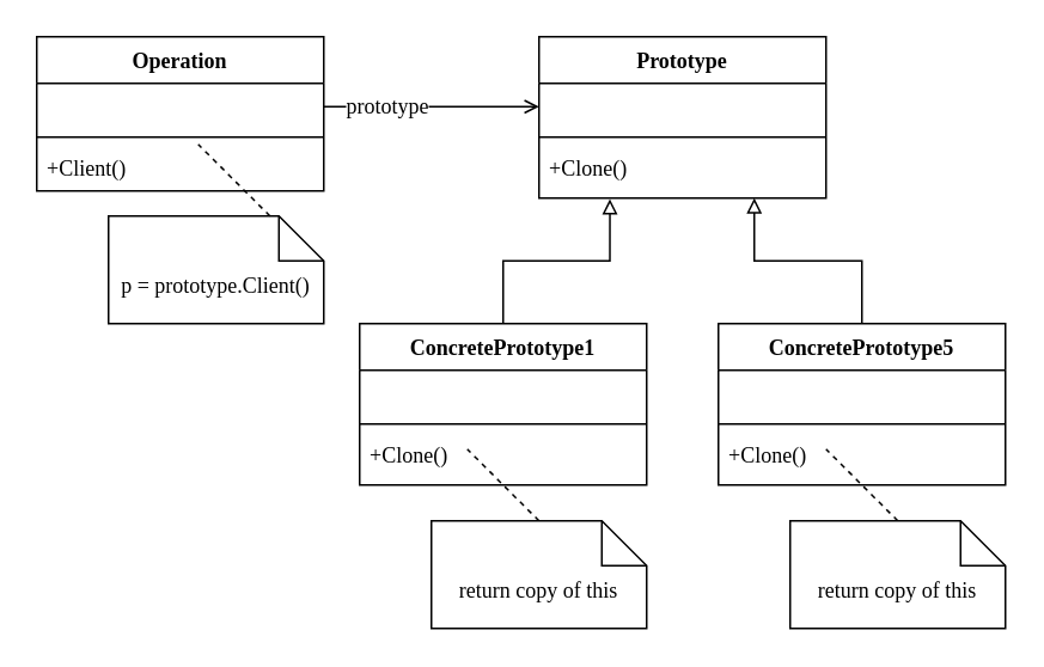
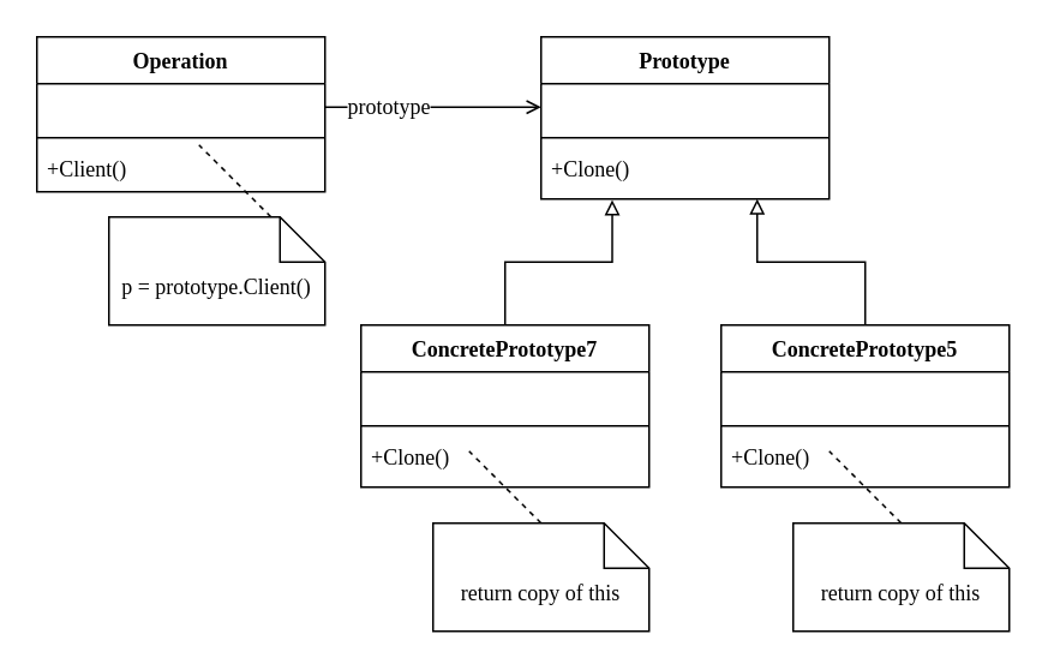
  <mxCell id="0" />
  <mxCell id="1" parent="0" />
  <mxCell id="2" value="Prototype" style="swimlane;fontStyle=1;align=center;verticalAlign=top;childLayout=stackLayout;horizontal=1;startSize=26;horizontalStack=0;resizeParent=1;resizeParentMax=0;resizeLast=0;collapsible=1;marginBottom=0;fontFamily=Lucida Console;fontSize=12;" parent="1" vertex="1"><mxGeometry x="300" y="20" width="160" height="90" as="geometry" /></mxCell>
  <mxCell id="3" value=" " style="text;strokeColor=none;fillColor=none;align=left;verticalAlign=top;spacingLeft=4;spacingRight=4;overflow=hidden;rotatable=0;points=[[0,0.5],[1,0.5]];portConstraint=eastwest;fontFamily=Lucida Console;fontSize=12;" parent="2" vertex="1"><mxGeometry y="26" width="160" height="26" as="geometry" /></mxCell>
  <mxCell id="4" value="" style="line;strokeWidth=1;fillColor=none;align=left;verticalAlign=middle;spacingTop=-1;spacingLeft=3;spacingRight=3;rotatable=0;labelPosition=right;points=[];portConstraint=eastwest;fontFamily=Lucida Console;fontSize=12;" parent="2" vertex="1"><mxGeometry y="52" width="160" height="8" as="geometry" /></mxCell>
  <mxCell id="5" value="+Clone()" style="text;strokeColor=none;fillColor=none;align=left;verticalAlign=top;spacingLeft=4;spacingRight=4;overflow=hidden;rotatable=0;points=[[0,0.5],[1,0.5]];portConstraint=eastwest;fontFamily=Lucida Console;fontSize=12;" parent="2" vertex="1"><mxGeometry y="60" width="160" height="30" as="geometry" /></mxCell>
  <mxCell id="6" style="edgeStyle=orthogonalEdgeStyle;rounded=0;orthogonalLoop=1;jettySize=auto;html=1;fontFamily=Lucida Console;fontSize=12;startArrow=none;startFill=0;endArrow=block;endFill=0;strokeWidth=1;entryX=0.247;entryY=1.018;entryDx=0;entryDy=0;entryPerimeter=0;" edge="1" parent="1" source="7" target="5"><mxGeometry relative="1" as="geometry"><mxPoint x="340" y="120" as="targetPoint" /></mxGeometry></mxCell>
- <mxCell id="7" value="ConcretePrototype1" style="swimlane;fontStyle=1;align=center;verticalAlign=top;childLayout=stackLayout;horizontal=1;startSize=26;horizontalStack=0;resizeParent=1;resizeParentMax=0;resizeLast=0;collapsible=1;marginBottom=0;fontFamily=Lucida Console;fontSize=12;" parent="1" vertex="1"><mxGeometry x="200" y="180" width="160" height="90" as="geometry" /></mxCell>
+ <mxCell id="7" value="ConcretePrototype7" style="swimlane;fontStyle=1;align=center;verticalAlign=top;childLayout=stackLayout;horizontal=1;startSize=26;horizontalStack=0;resizeParent=1;resizeParentMax=0;resizeLast=0;collapsible=1;marginBottom=0;fontFamily=Lucida Console;fontSize=12;" parent="1" vertex="1"><mxGeometry x="200" y="180" width="160" height="90" as="geometry" /></mxCell>
  <mxCell id="8" value=" " style="text;strokeColor=none;fillColor=none;align=left;verticalAlign=top;spacingLeft=4;spacingRight=4;overflow=hidden;rotatable=0;points=[[0,0.5],[1,0.5]];portConstraint=eastwest;fontFamily=Lucida Console;fontSize=12;" parent="7" vertex="1"><mxGeometry y="26" width="160" height="26" as="geometry" /></mxCell>
  <mxCell id="9" value="" style="line;strokeWidth=1;fillColor=none;align=left;verticalAlign=middle;spacingTop=-1;spacingLeft=3;spacingRight=3;rotatable=0;labelPosition=right;points=[];portConstraint=eastwest;fontFamily=Lucida Console;fontSize=12;" parent="7" vertex="1"><mxGeometry y="52" width="160" height="8" as="geometry" /></mxCell>
  <mxCell id="10" value="+Clone()" style="text;strokeColor=none;fillColor=none;align=left;verticalAlign=top;spacingLeft=4;spacingRight=4;overflow=hidden;rotatable=0;points=[[0,0.5],[1,0.5]];portConstraint=eastwest;fontFamily=Lucida Console;fontSize=12;" parent="7" vertex="1"><mxGeometry y="60" width="160" height="30" as="geometry" /></mxCell>
  <mxCell id="11" style="edgeStyle=orthogonalEdgeStyle;rounded=0;orthogonalLoop=1;jettySize=auto;html=1;fontFamily=Lucida Console;fontSize=12;startArrow=none;startFill=0;endArrow=block;endFill=0;strokeWidth=1;entryX=0.75;entryY=1;entryDx=0;entryDy=0;entryPerimeter=0;" edge="1" parent="1" source="12" target="5"><mxGeometry relative="1" as="geometry"><mxPoint x="420" y="130" as="targetPoint" /></mxGeometry></mxCell>
  <mxCell id="12" value="ConcretePrototype5" style="swimlane;fontStyle=1;align=center;verticalAlign=top;childLayout=stackLayout;horizontal=1;startSize=26;horizontalStack=0;resizeParent=1;resizeParentMax=0;resizeLast=0;collapsible=1;marginBottom=0;fontFamily=Lucida Console;fontSize=12;" vertex="1" parent="1"><mxGeometry x="400" y="180" width="160" height="90" as="geometry" /></mxCell>
  <mxCell id="13" value=" " style="text;strokeColor=none;fillColor=none;align=left;verticalAlign=top;spacingLeft=4;spacingRight=4;overflow=hidden;rotatable=0;points=[[0,0.5],[1,0.5]];portConstraint=eastwest;fontFamily=Lucida Console;fontSize=12;" vertex="1" parent="12"><mxGeometry y="26" width="160" height="26" as="geometry" /></mxCell>
  <mxCell id="14" value="" style="line;strokeWidth=1;fillColor=none;align=left;verticalAlign=middle;spacingTop=-1;spacingLeft=3;spacingRight=3;rotatable=0;labelPosition=right;points=[];portConstraint=eastwest;fontFamily=Lucida Console;fontSize=12;" vertex="1" parent="12"><mxGeometry y="52" width="160" height="8" as="geometry" /></mxCell>
  <mxCell id="15" value="+Clone()" style="text;strokeColor=none;fillColor=none;align=left;verticalAlign=top;spacingLeft=4;spacingRight=4;overflow=hidden;rotatable=0;points=[[0,0.5],[1,0.5]];portConstraint=eastwest;fontFamily=Lucida Console;fontSize=12;" vertex="1" parent="12"><mxGeometry y="60" width="160" height="30" as="geometry" /></mxCell>
  <mxCell id="16" value="" style="endArrow=none;dashed=1;html=1;rounded=0;fontFamily=Lucida Console;fontSize=12;strokeWidth=1;" edge="1" parent="12"><mxGeometry width="50" height="50" relative="1" as="geometry"><mxPoint x="100" y="110" as="sourcePoint" /><mxPoint x="60" y="70" as="targetPoint" /></mxGeometry></mxCell>
  <mxCell id="17" value="Operation" style="swimlane;fontStyle=1;align=center;verticalAlign=top;childLayout=stackLayout;horizontal=1;startSize=26;horizontalStack=0;resizeParent=1;resizeParentMax=0;resizeLast=0;collapsible=1;marginBottom=0;fontFamily=Lucida Console;fontSize=12;" vertex="1" parent="1"><mxGeometry x="20" y="20" width="160" height="86" as="geometry" /></mxCell>
  <mxCell id="18" value=" " style="text;strokeColor=none;fillColor=none;align=left;verticalAlign=top;spacingLeft=4;spacingRight=4;overflow=hidden;rotatable=0;points=[[0,0.5],[1,0.5]];portConstraint=eastwest;fontFamily=Lucida Console;fontSize=12;" vertex="1" parent="17"><mxGeometry y="26" width="160" height="26" as="geometry" /></mxCell>
  <mxCell id="19" value="" style="line;strokeWidth=1;fillColor=none;align=left;verticalAlign=middle;spacingTop=-1;spacingLeft=3;spacingRight=3;rotatable=0;labelPosition=right;points=[];portConstraint=eastwest;fontFamily=Lucida Console;fontSize=12;" vertex="1" parent="17"><mxGeometry y="52" width="160" height="8" as="geometry" /></mxCell>
  <mxCell id="20" value="+Client()" style="text;strokeColor=none;fillColor=none;align=left;verticalAlign=top;spacingLeft=4;spacingRight=4;overflow=hidden;rotatable=0;points=[[0,0.5],[1,0.5]];portConstraint=eastwest;fontFamily=Lucida Console;fontSize=12;" vertex="1" parent="17"><mxGeometry y="60" width="160" height="26" as="geometry" /></mxCell>
  <mxCell id="21" value="prototype" style="edgeStyle=orthogonalEdgeStyle;rounded=0;orthogonalLoop=1;jettySize=auto;html=1;entryX=0;entryY=0.5;entryDx=0;entryDy=0;fontFamily=Lucida Console;fontSize=12;startArrow=none;startFill=0;endArrow=open;endFill=0;strokeWidth=1;align=right;" edge="1" parent="1" source="18" target="3"><mxGeometry relative="1" as="geometry" /></mxCell>
  <mxCell id="22" value="p = prototype.Client()" style="shape=note2;boundedLbl=1;whiteSpace=wrap;html=1;size=25;verticalAlign=top;align=center;fontFamily=Lucida Console;fontSize=12;" vertex="1" parent="1"><mxGeometry x="60" y="120" width="120" height="60" as="geometry" /></mxCell>
  <mxCell id="23" value="" style="endArrow=none;dashed=1;html=1;rounded=0;fontFamily=Lucida Console;fontSize=12;strokeWidth=1;" edge="1" parent="1"><mxGeometry width="50" height="50" relative="1" as="geometry"><mxPoint x="150" y="120" as="sourcePoint" /><mxPoint x="110" y="80" as="targetPoint" /></mxGeometry></mxCell>
  <mxCell id="24" value="" style="endArrow=none;dashed=1;html=1;rounded=0;fontFamily=Lucida Console;fontSize=12;strokeWidth=1;" edge="1" parent="1"><mxGeometry width="50" height="50" relative="1" as="geometry"><mxPoint x="300" y="290" as="sourcePoint" /><mxPoint x="260" y="250" as="targetPoint" /></mxGeometry></mxCell>
  <mxCell id="25" value="return copy of this" style="shape=note2;boundedLbl=1;whiteSpace=wrap;html=1;size=25;verticalAlign=top;align=center;fontFamily=Lucida Console;fontSize=12;" vertex="1" parent="1"><mxGeometry x="240" y="290" width="120" height="60" as="geometry" /></mxCell>
  <mxCell id="26" value="return copy of this" style="shape=note2;boundedLbl=1;whiteSpace=wrap;html=1;size=25;verticalAlign=top;align=center;fontFamily=Lucida Console;fontSize=12;" vertex="1" parent="1"><mxGeometry x="440" y="290" width="120" height="60" as="geometry" /></mxCell>
